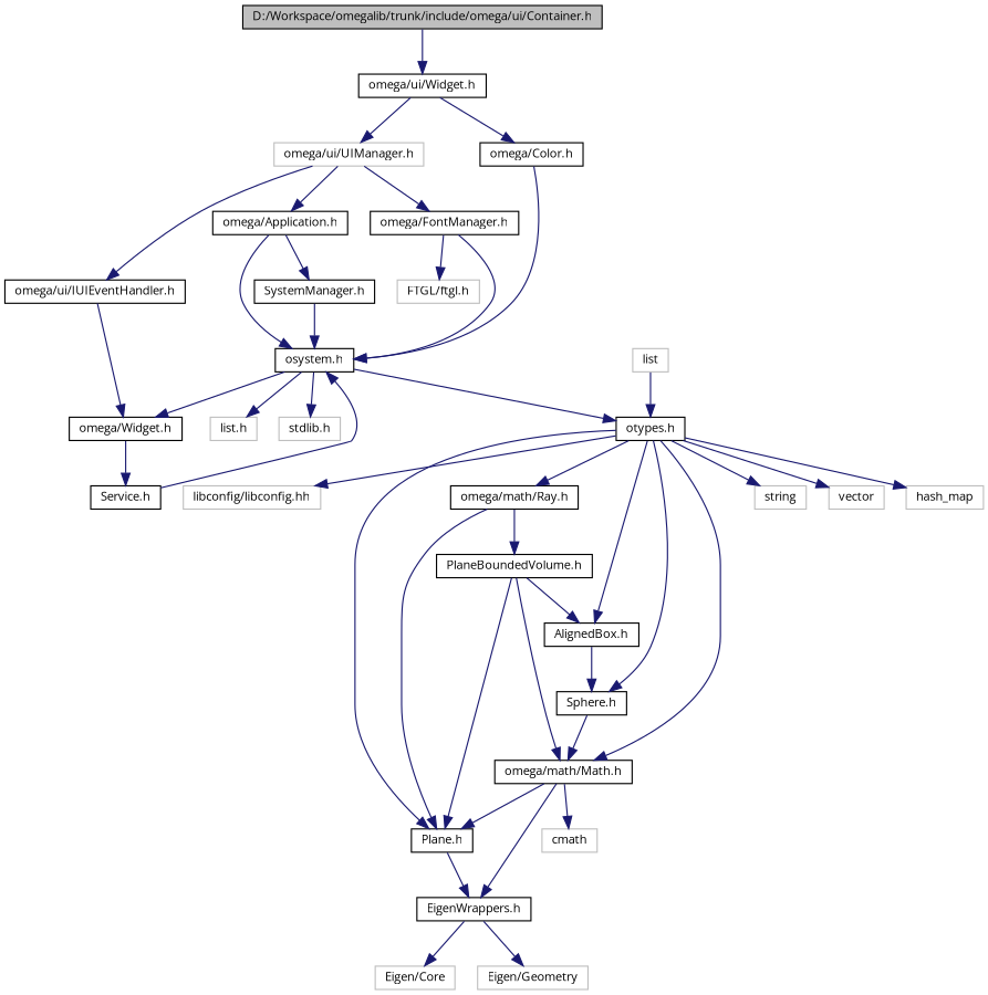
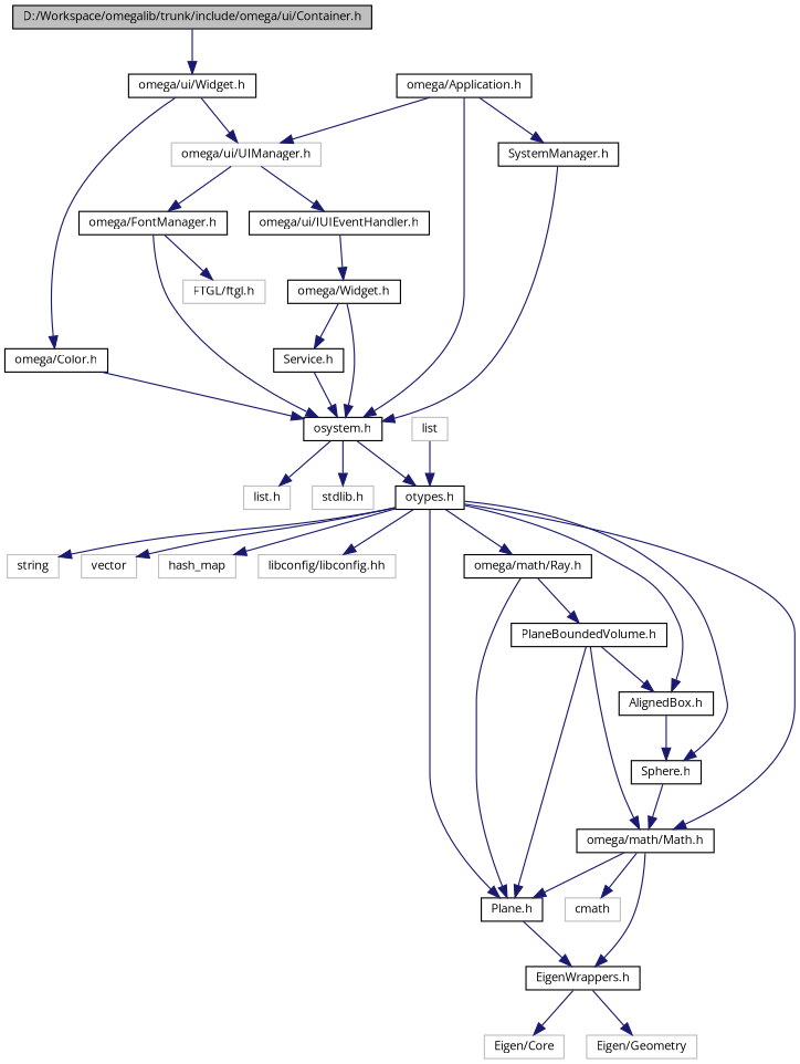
  digraph {
    fontname="Open Sans"
    node [color=black fontname="Open Sans" fontsize=10 shape=record]
    edge [color=midnightblue fontname="Open Sans" fontsize=10 labelfontname="FreeSans.ttf" labelfontsize=10 style=solid]
    n1 [fillcolor=grey75 fontcolor=black height=0.2 label="D:/Workspace/omegalib/trunk/include/omega/ui/Container.h" style=filled width=0.4]
    n2 [height=0.2 label="omega/ui/Widget.h" width=0.4]
    n3 [height=0.2 label="omega/Color.h" width=0.4]
    n4 [color=grey75 height=0.2 label="omega/ui/UIManager.h" width=0.4]
    n5 [height=0.2 label="osystem.h" width=0.4]
    n6 [height=0.2 label="omega/Application.h" width=0.4]
    n7 [height=0.2 label="omega/FontManager.h" width=0.4]
    n8 [height=0.2 label="omega/ui/IUIEventHandler.h" width=0.4]
    n9 [color=grey75 height=0.2 label="list.h" width=0.4]
    n10 [color=grey75 height=0.2 label="stdlib.h" width=0.4]
    n11 [height=0.2 label="otypes.h" width=0.4]
    n12 [color=grey75 height=0.2 label=string width=0.4]
    n13 [color=grey75 height=0.2 label=vector width=0.4]
    n14 [color=grey75 height=0.2 label=hash_map width=0.4]
    n15 [color=grey75 height=0.2 label="libconfig/libconfig.hh" width=0.4]
    n16 [height=0.2 label="omega/math/Math.h" width=0.4]
    n17 [height=0.2 label="Plane.h" width=0.4]
    n18 [height=0.2 label="omega/math/Ray.h" width=0.4]
    n19 [height=0.2 label="AlignedBox.h" width=0.4]
    n20 [height=0.2 label="Sphere.h" width=0.4]
    n21 [color=grey75 height=0.2 label=list width=0.4]
    n22 [color=grey75 height=0.2 label=cmath width=0.4]
    n23 [height=0.2 label="EigenWrappers.h" width=0.4]
    n24 [height=0.2 label="PlaneBoundedVolume.h" width=0.4]
    n25 [color=grey75 height=0.2 label="Eigen/Core" width=0.4]
    n26 [color=grey75 height=0.2 label="Eigen/Geometry" width=0.4]
    n27 [height=0.2 label="SystemManager.h" width=0.4]
    n28 [color=grey75 height=0.2 label="FTGL/ftgl.h" width=0.4]
    n29 [height=0.2 label="omega/Widget.h" width=0.4]
    n30 [height=0.2 label="Service.h" width=0.4]
    n1 -> n2
    n2 -> n3
    n2 -> n4
    n3 -> n5
-   n4 -> n6
+   n6 -> n4
    n4 -> n7
    n4 -> n8
    n5 -> n9
    n5 -> n10
    n5 -> n11
    n6 -> n5
    n6 -> n27
    n7 -> n5
    n7 -> n28
    n8 -> n29
    n11 -> n12
    n11 -> n13
    n11 -> n14
    n11 -> n15
    n11 -> n16
    n11 -> n17
    n11 -> n18
    n11 -> n19
    n11 -> n20
    n16 -> n17
    n16 -> n22
    n16 -> n23
    n17 -> n23
    n18 -> n17
    n18 -> n24
    n19 -> n20
    n20 -> n16
    n21 -> n11
    n23 -> n25
    n23 -> n26
    n24 -> n16
    n24 -> n17
    n24 -> n19
    n27 -> n5
-   n5 -> n29
+   n29 -> n5
    n29 -> n30
    n30 -> n5
  }
